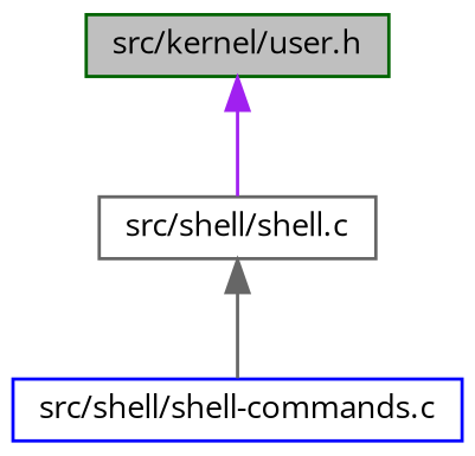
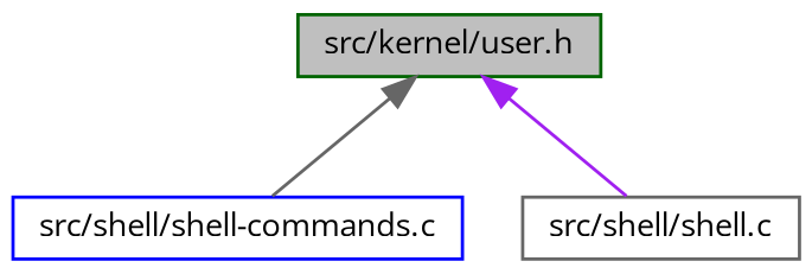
  digraph {
    fontname="Open Sans"
    node [fillcolor=white fontname="Open Sans" fontsize=10 shape=record style=filled]
    edge [dir=back fontname="Open Sans" fontsize=10 labelfontname=Helvetica labelfontsize=10 style=solid]
    n1 [color=darkgreen fillcolor=grey75 fontcolor=black height=0.2 label="src/kernel/user.h" width=0.4]
    n2 [color=blue height=0.2 label="src/shell/shell-commands.c" width=0.4]
    n3 [color=gray40 height=0.2 label="src/shell/shell.c" width=0.4]
-   n3 -> n2 [color=gray40]
+   n1 -> n2 [color=gray40]
    n1 -> n3 [color=purple]
  }
